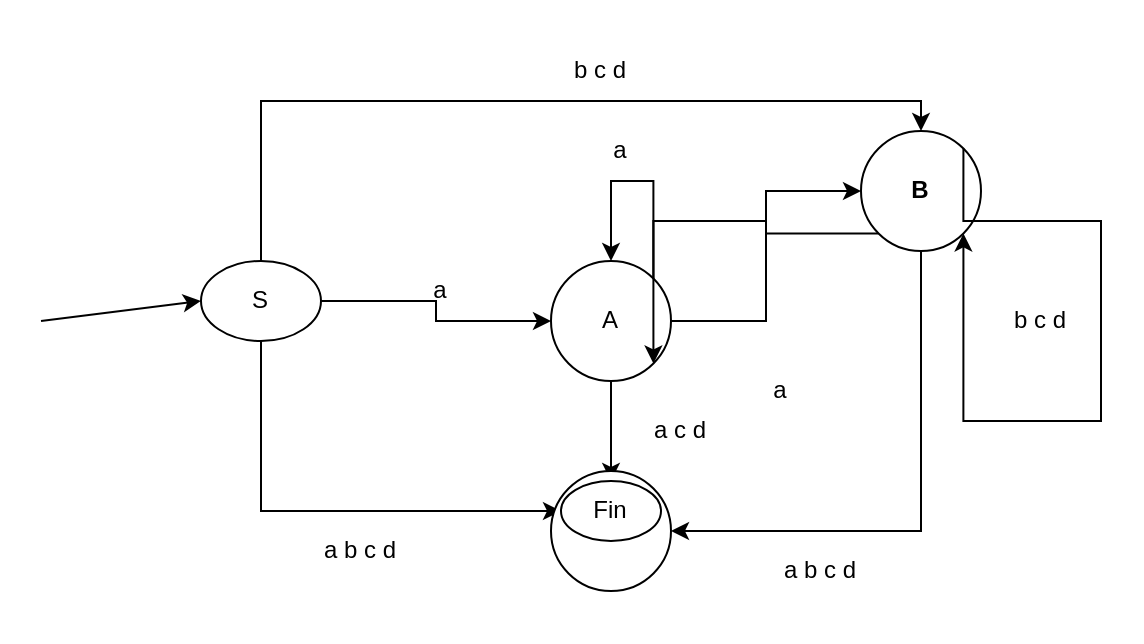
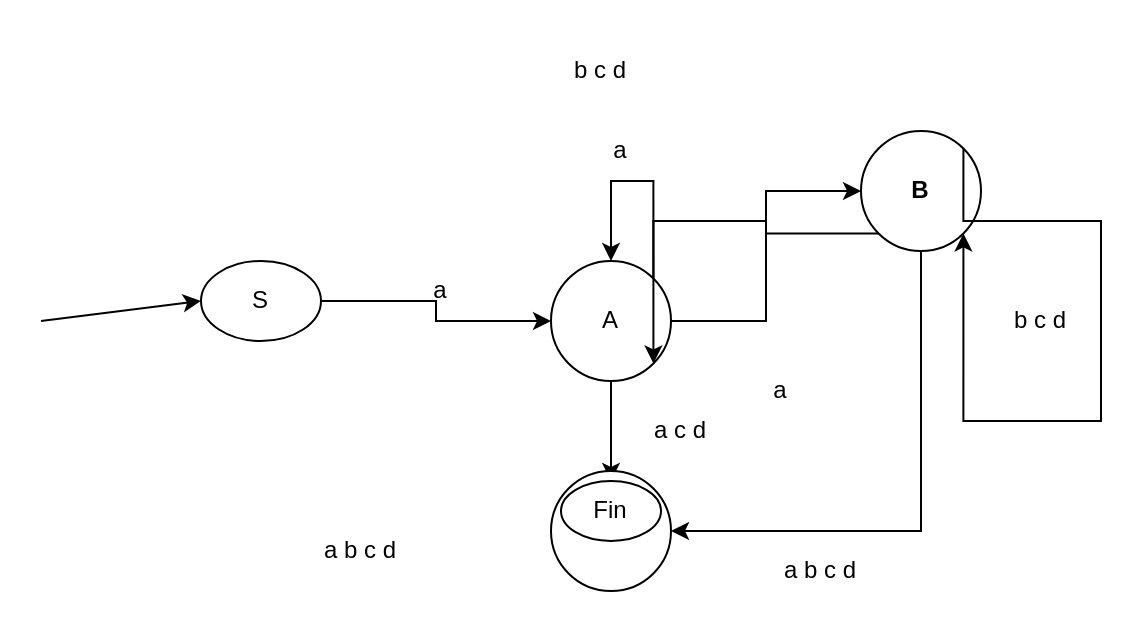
  <mxCell id="0" />
  <mxCell id="1" parent="0" />
- <mxCell id="2" style="edgeStyle=orthogonalEdgeStyle;rounded=0;orthogonalLoop=1;jettySize=auto;html=1;exitX=0.5;exitY=1;exitDx=0;exitDy=0;entryX=0;entryY=0.5;entryDx=0;entryDy=0;" parent="1" source="5" target="13" edge="1"><mxGeometry relative="1" as="geometry" /></mxCell>
  <mxCell id="3" style="edgeStyle=orthogonalEdgeStyle;rounded=0;orthogonalLoop=1;jettySize=auto;html=1;exitX=1;exitY=0.5;exitDx=0;exitDy=0;entryX=0;entryY=0.5;entryDx=0;entryDy=0;" parent="1" source="5" target="8" edge="1"><mxGeometry relative="1" as="geometry" /></mxCell>
- <mxCell id="4" style="edgeStyle=orthogonalEdgeStyle;rounded=0;orthogonalLoop=1;jettySize=auto;html=1;exitX=0.5;exitY=0;exitDx=0;exitDy=0;entryX=0.5;entryY=0;entryDx=0;entryDy=0;" parent="1" source="5" target="11" edge="1"><mxGeometry relative="1" as="geometry"><Array as="points"><mxPoint x="130" y="50" /><mxPoint x="460" y="50" /></Array></mxGeometry></mxCell>
  <mxCell id="5" value="S" style="ellipse;whiteSpace=wrap;html=1;aspect=fixed;" parent="1" vertex="1"><mxGeometry x="100" y="130" width="60" height="40" as="geometry" /></mxCell>
  <mxCell id="6" style="edgeStyle=orthogonalEdgeStyle;rounded=0;orthogonalLoop=1;jettySize=auto;html=1;exitX=0.5;exitY=1;exitDx=0;exitDy=0;entryX=0.5;entryY=0;entryDx=0;entryDy=0;" parent="1" source="8" target="13" edge="1"><mxGeometry relative="1" as="geometry" /></mxCell>
  <mxCell id="7" style="edgeStyle=orthogonalEdgeStyle;rounded=0;orthogonalLoop=1;jettySize=auto;html=1;exitX=1;exitY=0.5;exitDx=0;exitDy=0;entryX=0;entryY=0.5;entryDx=0;entryDy=0;" parent="1" source="8" target="11" edge="1"><mxGeometry relative="1" as="geometry" /></mxCell>
  <mxCell id="8" value="A" style="ellipse;whiteSpace=wrap;html=1;aspect=fixed;" parent="1" vertex="1"><mxGeometry x="275" y="130" width="60" height="60" as="geometry" /></mxCell>
  <mxCell id="9" style="edgeStyle=orthogonalEdgeStyle;rounded=0;orthogonalLoop=1;jettySize=auto;html=1;exitX=0.5;exitY=1;exitDx=0;exitDy=0;entryX=1;entryY=0.5;entryDx=0;entryDy=0;" parent="1" source="11" target="12" edge="1"><mxGeometry relative="1" as="geometry" /></mxCell>
  <mxCell id="10" style="edgeStyle=orthogonalEdgeStyle;rounded=0;orthogonalLoop=1;jettySize=auto;html=1;exitX=0;exitY=1;exitDx=0;exitDy=0;entryX=1;entryY=1;entryDx=0;entryDy=0;" parent="1" source="11" target="8" edge="1"><mxGeometry relative="1" as="geometry" /></mxCell>
  <mxCell id="11" value="&lt;b&gt;B&lt;/b&gt;" style="ellipse;whiteSpace=wrap;html=1;aspect=fixed;" parent="1" vertex="1"><mxGeometry x="430" y="65" width="60" height="60" as="geometry" /></mxCell>
  <mxCell id="12" value="" style="ellipse;whiteSpace=wrap;html=1;aspect=fixed;" parent="1" vertex="1"><mxGeometry x="275" y="235" width="60" height="60" as="geometry" /></mxCell>
  <mxCell id="13" value="Fin" style="ellipse;whiteSpace=wrap;html=1;aspect=fixed;" parent="1" vertex="1"><mxGeometry x="280" y="240" width="50" height="30" as="geometry" /></mxCell>
  <mxCell id="14" value="a" style="text;html=1;strokeColor=none;fillColor=none;align=center;verticalAlign=middle;whiteSpace=wrap;rounded=0;" parent="1" vertex="1"><mxGeometry x="190" y="130" width="60" height="30" as="geometry" /></mxCell>
  <mxCell id="15" value="a b c d" style="text;html=1;strokeColor=none;fillColor=none;align=center;verticalAlign=middle;whiteSpace=wrap;rounded=0;" parent="1" vertex="1"><mxGeometry x="150" y="260" width="60" height="30" as="geometry" /></mxCell>
  <mxCell id="16" value="a c d" style="text;html=1;strokeColor=none;fillColor=none;align=center;verticalAlign=middle;whiteSpace=wrap;rounded=0;" parent="1" vertex="1"><mxGeometry x="310" y="200" width="60" height="30" as="geometry" /></mxCell>
  <mxCell id="17" style="edgeStyle=orthogonalEdgeStyle;rounded=0;orthogonalLoop=1;jettySize=auto;html=1;exitX=1;exitY=0;exitDx=0;exitDy=0;entryX=0.5;entryY=0;entryDx=0;entryDy=0;" parent="1" source="8" target="8" edge="1"><mxGeometry relative="1" as="geometry"><Array as="points"><mxPoint x="326" y="90" /><mxPoint x="305" y="90" /></Array></mxGeometry></mxCell>
  <mxCell id="18" value="a" style="text;html=1;strokeColor=none;fillColor=none;align=center;verticalAlign=middle;whiteSpace=wrap;rounded=0;" parent="1" vertex="1"><mxGeometry x="280" y="60" width="60" height="30" as="geometry" /></mxCell>
  <mxCell id="19" value="b c d" style="text;html=1;strokeColor=none;fillColor=none;align=center;verticalAlign=middle;whiteSpace=wrap;rounded=0;" parent="1" vertex="1"><mxGeometry x="270" y="20" width="60" height="30" as="geometry" /></mxCell>
  <mxCell id="20" value="a b c d" style="text;html=1;strokeColor=none;fillColor=none;align=center;verticalAlign=middle;whiteSpace=wrap;rounded=0;" parent="1" vertex="1"><mxGeometry x="380" y="270" width="60" height="30" as="geometry" /></mxCell>
  <mxCell id="21" style="edgeStyle=orthogonalEdgeStyle;rounded=0;orthogonalLoop=1;jettySize=auto;html=1;exitX=1;exitY=0;exitDx=0;exitDy=0;entryX=1;entryY=1;entryDx=0;entryDy=0;" parent="1" source="11" target="11" edge="1"><mxGeometry relative="1" as="geometry"><Array as="points"><mxPoint x="481" y="110" /><mxPoint x="550" y="110" /><mxPoint x="550" y="210" /><mxPoint x="481" y="210" /></Array></mxGeometry></mxCell>
  <mxCell id="22" value="b c d" style="text;html=1;strokeColor=none;fillColor=none;align=center;verticalAlign=middle;whiteSpace=wrap;rounded=0;" parent="1" vertex="1"><mxGeometry x="490" y="145" width="60" height="30" as="geometry" /></mxCell>
  <mxCell id="23" value="a" style="text;html=1;strokeColor=none;fillColor=none;align=center;verticalAlign=middle;whiteSpace=wrap;rounded=0;" parent="1" vertex="1"><mxGeometry x="360" y="180" width="60" height="30" as="geometry" /></mxCell>
  <mxCell id="24" value="" style="endArrow=classic;html=1;rounded=0;entryX=0;entryY=0.5;entryDx=0;entryDy=0;" edge="1" parent="1" target="5"><mxGeometry width="50" height="50" relative="1" as="geometry"><mxPoint x="20" y="160" as="sourcePoint" /><mxPoint x="380" y="340" as="targetPoint" /></mxGeometry></mxCell>
